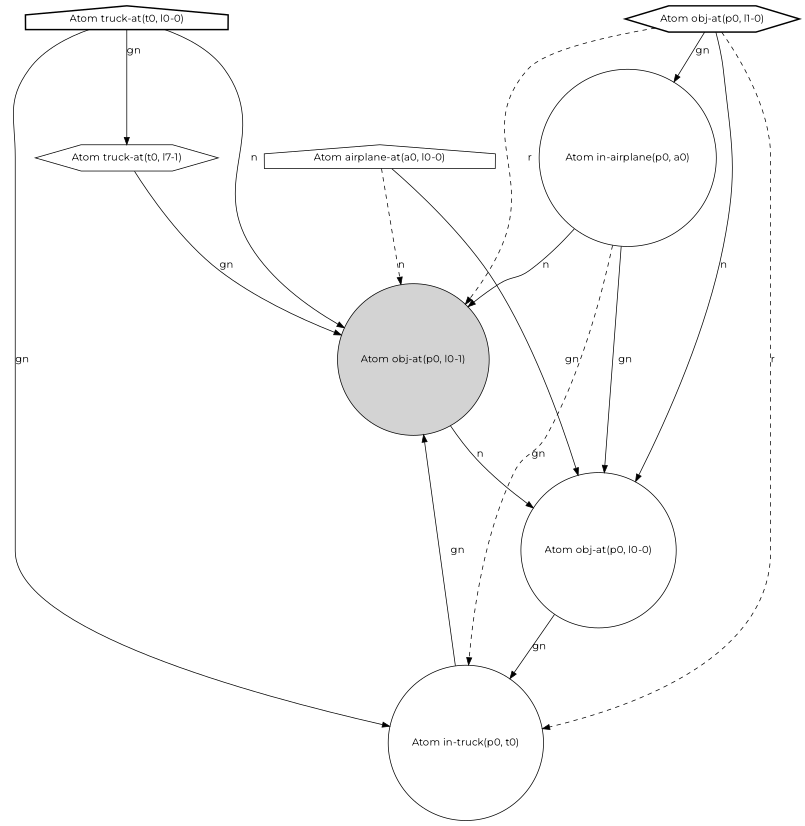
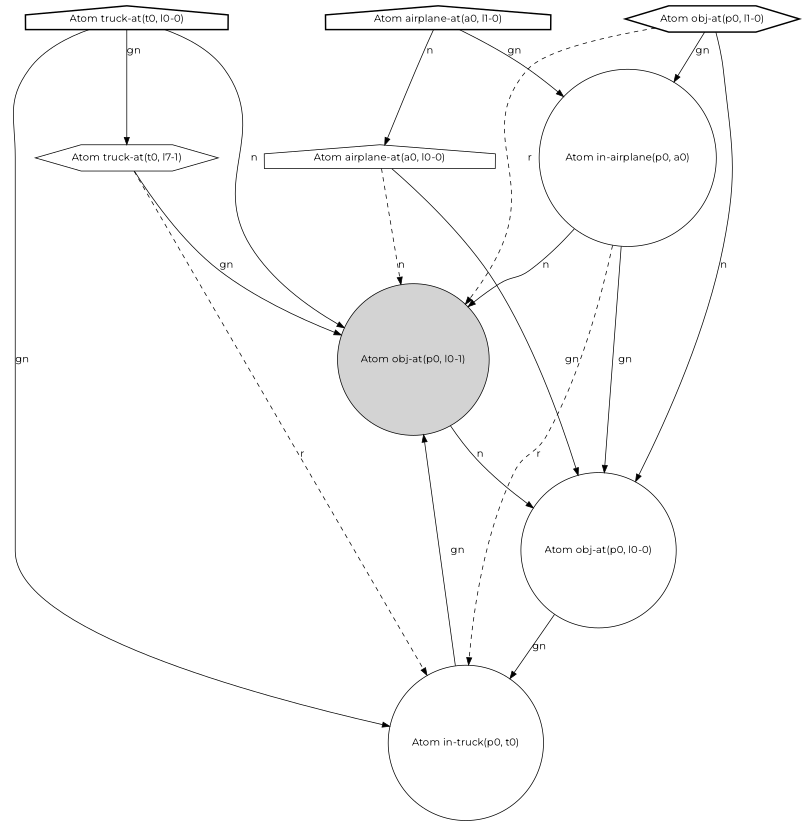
  digraph {
    fontname=Montserrat
    node [fontname=Montserrat shape=circle]
    edge [fontname=Montserrat]
    n1 [label="Atom obj-at(p0, l0-1)" style=filled]
    n2 [label="Atom obj-at(p0, l0-0)"]
    n3 [label="Atom truck-at(t0, l0-0)" shape=house style=bold]
    n4 [label="Atom truck-at(t0, l7-1)" shape=hexagon]
    n5 [label="Atom in-truck(p0, t0)"]
    n6 [label="Atom airplane-at(a0, l0-0)" shape=house]
+   n7 [label="Atom airplane-at(a0, l1-0)" shape=house style=bold]
    n8 [label="Atom in-airplane(p0, a0)"]
    n9 [label="Atom obj-at(p0, l1-0)" shape=hexagon style=bold]
    n1 -> n2 [label=n]
    n2 -> n5 [label=gn]
    n3 -> n1 [label=n]
    n3 -> n4 [label=gn]
    n3 -> n5 [label=gn]
    n4 -> n1 [label=gn]
    n5 -> n1 [label=gn]
    n6 -> n1 [label=n style=dashed]
    n6 -> n2 [label=gn]
+   n7 -> n6 [label=n]
+   n7 -> n8 [label=gn]
    n8 -> n1 [label=n]
    n8 -> n2 [label=gn]
-   n8 -> n5 [label=gn style=dashed]
+   n8 -> n5 [label=r style=dashed]
    n9 -> n1 [label=r style=dashed]
    n9 -> n2 [label=n]
-   n9 -> n5 [label=r style=dashed]
+   n4 -> n5 [label=r style=dashed]
    n9 -> n8 [label=gn]
  }
